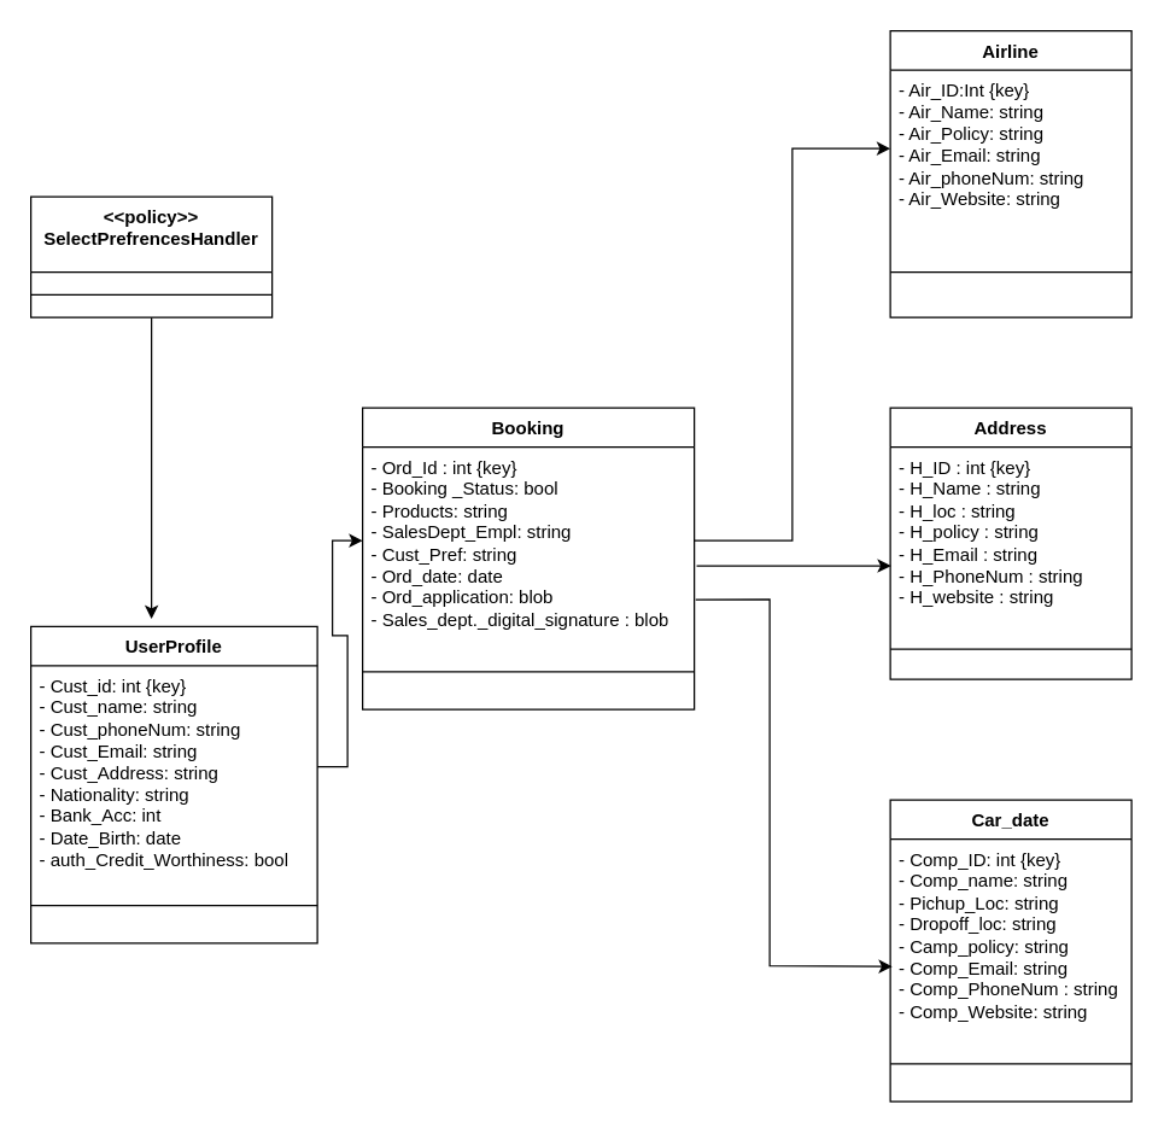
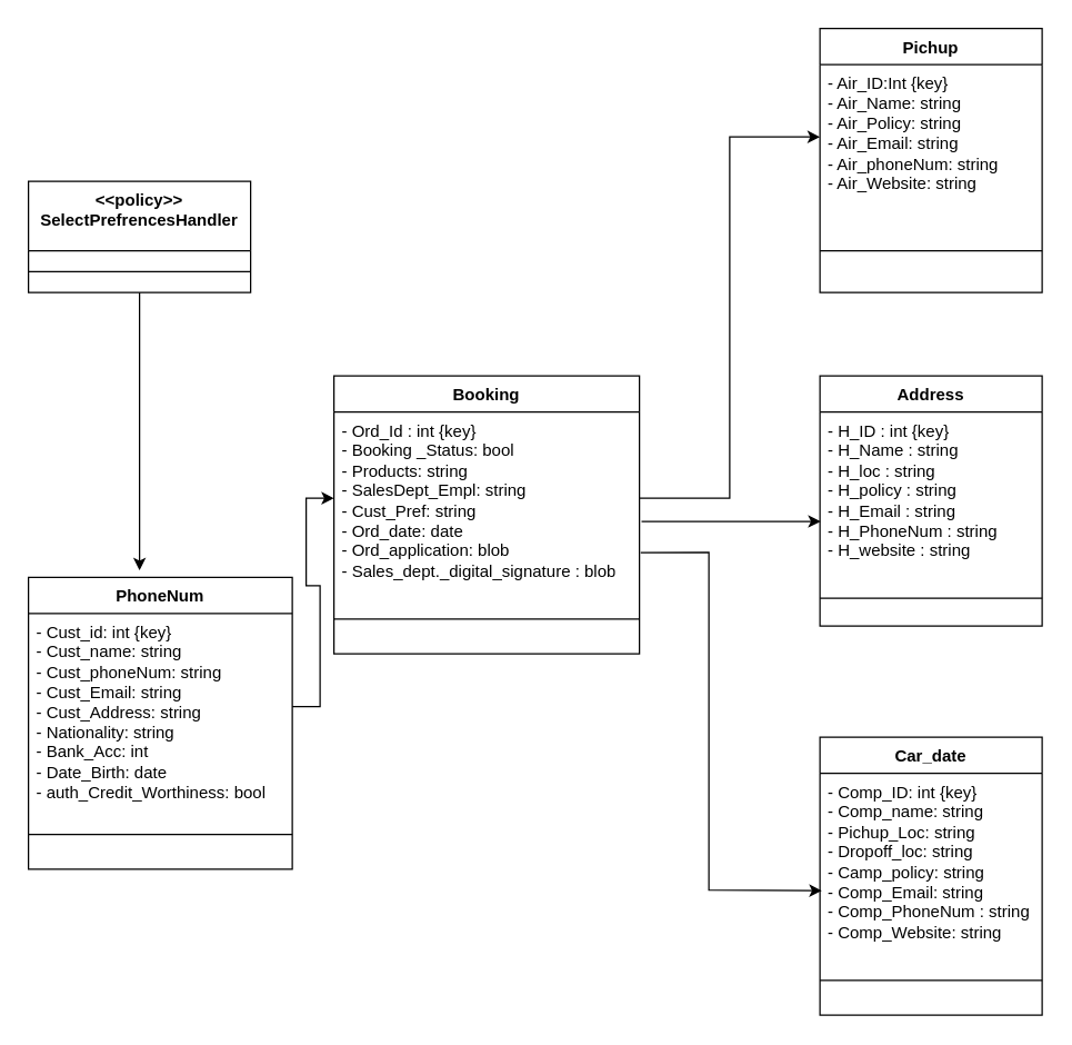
  <mxCell id="0" />
  <mxCell id="1" parent="0" />
- <mxCell id="2" value="Airline" style="swimlane;fontStyle=1;align=center;verticalAlign=top;childLayout=stackLayout;horizontal=1;startSize=26;horizontalStack=0;resizeParent=1;resizeParentMax=0;resizeLast=0;collapsible=1;marginBottom=0;whiteSpace=wrap;html=1;" vertex="1" parent="1"><mxGeometry x="590" y="20" width="160" height="190" as="geometry" /></mxCell>
+ <mxCell id="2" value="Pichup" style="swimlane;fontStyle=1;align=center;verticalAlign=top;childLayout=stackLayout;horizontal=1;startSize=26;horizontalStack=0;resizeParent=1;resizeParentMax=0;resizeLast=0;collapsible=1;marginBottom=0;whiteSpace=wrap;html=1;" vertex="1" parent="1"><mxGeometry x="590" y="20" width="160" height="190" as="geometry" /></mxCell>
  <mxCell id="3" value="&lt;span style=&quot;text-wrap-mode: nowrap;&quot;&gt;- Air_ID:Int {key}&lt;/span&gt;&lt;div style=&quot;text-wrap-mode: nowrap;&quot;&gt;- Air_Name: string&lt;/div&gt;&lt;div style=&quot;text-wrap-mode: nowrap;&quot;&gt;- Air_Policy: string&lt;/div&gt;&lt;div style=&quot;text-wrap-mode: nowrap;&quot;&gt;- Air_Email: string&lt;/div&gt;&lt;div style=&quot;text-wrap-mode: nowrap;&quot;&gt;- Air_phoneNum: string&lt;/div&gt;&lt;div style=&quot;text-wrap-mode: nowrap;&quot;&gt;- Air_Website: string&lt;/div&gt;" style="text;strokeColor=none;fillColor=none;align=left;verticalAlign=top;spacingLeft=4;spacingRight=4;overflow=hidden;rotatable=0;points=[[0,0.5],[1,0.5]];portConstraint=eastwest;whiteSpace=wrap;html=1;" vertex="1" parent="2"><mxGeometry y="26" width="160" height="104" as="geometry" /></mxCell>
  <mxCell id="4" value="" style="line;strokeWidth=1;fillColor=none;align=left;verticalAlign=middle;spacingTop=-1;spacingLeft=3;spacingRight=3;rotatable=0;labelPosition=right;points=[];portConstraint=eastwest;strokeColor=inherit;" vertex="1" parent="2"><mxGeometry y="130" width="160" height="60" as="geometry" /></mxCell>
  <mxCell id="5" value="Address" style="swimlane;fontStyle=1;align=center;verticalAlign=top;childLayout=stackLayout;horizontal=1;startSize=26;horizontalStack=0;resizeParent=1;resizeParentMax=0;resizeLast=0;collapsible=1;marginBottom=0;whiteSpace=wrap;html=1;" vertex="1" parent="1"><mxGeometry x="590" y="270" width="160" height="180" as="geometry" /></mxCell>
  <mxCell id="6" value="&lt;div style=&quot;text-wrap-mode: nowrap;&quot;&gt;- H_ID : int {key}&lt;/div&gt;&lt;div style=&quot;text-wrap-mode: nowrap;&quot;&gt;- H_Name : string&lt;/div&gt;&lt;div style=&quot;text-wrap-mode: nowrap;&quot;&gt;- H_loc : string&lt;/div&gt;&lt;div style=&quot;text-wrap-mode: nowrap;&quot;&gt;- H_policy : string&lt;/div&gt;&lt;div style=&quot;text-wrap-mode: nowrap;&quot;&gt;- H_Email : string&lt;/div&gt;&lt;div style=&quot;text-wrap-mode: nowrap;&quot;&gt;- H_PhoneNum : string&lt;/div&gt;&lt;div style=&quot;text-wrap-mode: nowrap;&quot;&gt;- H_website : string&lt;/div&gt;" style="text;strokeColor=none;fillColor=none;align=left;verticalAlign=top;spacingLeft=4;spacingRight=4;overflow=hidden;rotatable=0;points=[[0,0.5],[1,0.5]];portConstraint=eastwest;whiteSpace=wrap;html=1;" vertex="1" parent="5"><mxGeometry y="26" width="160" height="114" as="geometry" /></mxCell>
  <mxCell id="7" value="" style="line;strokeWidth=1;fillColor=none;align=left;verticalAlign=middle;spacingTop=-1;spacingLeft=3;spacingRight=3;rotatable=0;labelPosition=right;points=[];portConstraint=eastwest;strokeColor=inherit;" vertex="1" parent="5"><mxGeometry y="140" width="160" height="40" as="geometry" /></mxCell>
  <mxCell id="8" value="Car_date&lt;div&gt;&lt;br&gt;&lt;/div&gt;" style="swimlane;fontStyle=1;align=center;verticalAlign=top;childLayout=stackLayout;horizontal=1;startSize=26;horizontalStack=0;resizeParent=1;resizeParentMax=0;resizeLast=0;collapsible=1;marginBottom=0;whiteSpace=wrap;html=1;" vertex="1" parent="1"><mxGeometry x="590" y="530" width="160" height="200" as="geometry" /></mxCell>
  <mxCell id="9" value="&lt;span style=&quot;background-color: initial;&quot;&gt;-&amp;nbsp;&lt;/span&gt;&lt;span style=&quot;background-color: initial; text-wrap-mode: nowrap;&quot;&gt;Comp_ID: int {key}&lt;/span&gt;&lt;div&gt;&lt;div style=&quot;text-wrap-mode: nowrap;&quot;&gt;- Comp_name: string&lt;/div&gt;&lt;div style=&quot;text-wrap-mode: nowrap;&quot;&gt;- Pichup_Loc: string&lt;/div&gt;&lt;div style=&quot;text-wrap-mode: nowrap;&quot;&gt;- Dropoff_loc: string&lt;/div&gt;&lt;div style=&quot;text-wrap-mode: nowrap;&quot;&gt;- Camp_policy: string&lt;/div&gt;&lt;div style=&quot;text-wrap-mode: nowrap;&quot;&gt;- Comp_Email: string&lt;/div&gt;&lt;div style=&quot;text-wrap-mode: nowrap;&quot;&gt;- Comp_PhoneNum : string&lt;/div&gt;&lt;div style=&quot;text-wrap-mode: nowrap;&quot;&gt;- Comp_Website: string&lt;/div&gt;&lt;/div&gt;&lt;div&gt;&lt;br&gt;&lt;/div&gt;" style="text;strokeColor=none;fillColor=none;align=left;verticalAlign=top;spacingLeft=4;spacingRight=4;overflow=hidden;rotatable=0;points=[[0,0.5],[1,0.5]];portConstraint=eastwest;whiteSpace=wrap;html=1;" vertex="1" parent="8"><mxGeometry y="26" width="160" height="124" as="geometry" /></mxCell>
  <mxCell id="10" value="" style="line;strokeWidth=1;fillColor=none;align=left;verticalAlign=middle;spacingTop=-1;spacingLeft=3;spacingRight=3;rotatable=0;labelPosition=right;points=[];portConstraint=eastwest;strokeColor=inherit;" vertex="1" parent="8"><mxGeometry y="150" width="160" height="50" as="geometry" /></mxCell>
- <mxCell id="11" value="UserProfile" style="swimlane;fontStyle=1;align=center;verticalAlign=top;childLayout=stackLayout;horizontal=1;startSize=26;horizontalStack=0;resizeParent=1;resizeParentMax=0;resizeLast=0;collapsible=1;marginBottom=0;whiteSpace=wrap;html=1;" vertex="1" parent="1"><mxGeometry x="20" y="415" width="190" height="210" as="geometry" /></mxCell>
+ <mxCell id="11" value="PhoneNum" style="swimlane;fontStyle=1;align=center;verticalAlign=top;childLayout=stackLayout;horizontal=1;startSize=26;horizontalStack=0;resizeParent=1;resizeParentMax=0;resizeLast=0;collapsible=1;marginBottom=0;whiteSpace=wrap;html=1;" vertex="1" parent="1"><mxGeometry x="20" y="415" width="190" height="210" as="geometry" /></mxCell>
  <mxCell id="12" value="- Cust_id: int {key}&lt;div&gt;- Cust_name: string&lt;/div&gt;&lt;div&gt;- Cust_phoneNum: string&lt;/div&gt;&lt;div&gt;- Cust_Email: string&lt;/div&gt;&lt;div&gt;- Cust_Address: string&lt;/div&gt;&lt;div&gt;- Nationality: string&lt;/div&gt;&lt;div&gt;- Bank_Acc: int&lt;/div&gt;&lt;div&gt;- Date_Birth: date&lt;/div&gt;&lt;div&gt;- auth_Credit_Worthiness: bool&lt;/div&gt;&lt;div&gt;&lt;br style=&quot;text-align: center;&quot;&gt;&lt;/div&gt;" style="text;strokeColor=none;fillColor=none;align=left;verticalAlign=top;spacingLeft=4;spacingRight=4;overflow=hidden;rotatable=0;points=[[0,0.5],[1,0.5]];portConstraint=eastwest;whiteSpace=wrap;html=1;" vertex="1" parent="11"><mxGeometry y="26" width="190" height="134" as="geometry" /></mxCell>
  <mxCell id="13" value="" style="line;strokeWidth=1;fillColor=none;align=left;verticalAlign=middle;spacingTop=-1;spacingLeft=3;spacingRight=3;rotatable=0;labelPosition=right;points=[];portConstraint=eastwest;strokeColor=inherit;" vertex="1" parent="11"><mxGeometry y="160" width="190" height="50" as="geometry" /></mxCell>
  <mxCell id="14" value="Booking" style="swimlane;fontStyle=1;align=center;verticalAlign=top;childLayout=stackLayout;horizontal=1;startSize=26;horizontalStack=0;resizeParent=1;resizeParentMax=0;resizeLast=0;collapsible=1;marginBottom=0;whiteSpace=wrap;html=1;" vertex="1" parent="1"><mxGeometry x="240" y="270" width="220" height="200" as="geometry" /></mxCell>
  <mxCell id="15" value="&lt;span style=&quot;text-wrap-mode: nowrap;&quot;&gt;- Ord_Id : int {key}&lt;/span&gt;&lt;div style=&quot;text-wrap-mode: nowrap;&quot;&gt;- Booking _Status: bool&lt;/div&gt;&lt;div style=&quot;text-wrap-mode: nowrap;&quot;&gt;- Products: string&lt;/div&gt;&lt;div style=&quot;text-wrap-mode: nowrap;&quot;&gt;- SalesDept_Empl: string&lt;/div&gt;&lt;div style=&quot;text-wrap-mode: nowrap;&quot;&gt;- Cust_Pref: string&lt;/div&gt;&lt;div style=&quot;text-wrap-mode: nowrap;&quot;&gt;- Ord_date: date&lt;/div&gt;&lt;div style=&quot;text-wrap-mode: nowrap;&quot;&gt;- Ord_application: blob&lt;/div&gt;&lt;div style=&quot;text-wrap-mode: nowrap;&quot;&gt;- Sales_dept._digital_signature : blob&lt;/div&gt;" style="text;strokeColor=none;fillColor=none;align=left;verticalAlign=top;spacingLeft=4;spacingRight=4;overflow=hidden;rotatable=0;points=[[0,0.5],[1,0.5]];portConstraint=eastwest;whiteSpace=wrap;html=1;" vertex="1" parent="14"><mxGeometry y="26" width="220" height="124" as="geometry" /></mxCell>
  <mxCell id="16" value="" style="line;strokeWidth=1;fillColor=none;align=left;verticalAlign=middle;spacingTop=-1;spacingLeft=3;spacingRight=3;rotatable=0;labelPosition=right;points=[];portConstraint=eastwest;strokeColor=inherit;" vertex="1" parent="14"><mxGeometry y="150" width="220" height="50" as="geometry" /></mxCell>
  <mxCell id="17" style="edgeStyle=orthogonalEdgeStyle;rounded=0;orthogonalLoop=1;jettySize=auto;html=1;entryX=0;entryY=0.5;entryDx=0;entryDy=0;" edge="1" parent="1" source="12" target="15"><mxGeometry relative="1" as="geometry" /></mxCell>
  <mxCell id="18" style="edgeStyle=orthogonalEdgeStyle;rounded=0;orthogonalLoop=1;jettySize=auto;html=1;" edge="1" parent="1" source="19"><mxGeometry relative="1" as="geometry"><mxPoint x="100" y="410" as="targetPoint" /></mxGeometry></mxCell>
  <mxCell id="19" value="&lt;div&gt;&amp;lt;&amp;lt;policy&amp;gt;&amp;gt;&lt;/div&gt;SelectPrefrencesHandler" style="swimlane;fontStyle=1;align=center;verticalAlign=top;childLayout=stackLayout;horizontal=1;startSize=50;horizontalStack=0;resizeParent=1;resizeParentMax=0;resizeLast=0;collapsible=1;marginBottom=0;whiteSpace=wrap;html=1;" vertex="1" parent="1"><mxGeometry x="20" y="130" width="160" height="80" as="geometry" /></mxCell>
  <mxCell id="20" value="" style="line;strokeWidth=1;fillColor=none;align=left;verticalAlign=middle;spacingTop=-1;spacingLeft=3;spacingRight=3;rotatable=0;labelPosition=right;points=[];portConstraint=eastwest;strokeColor=inherit;" vertex="1" parent="19"><mxGeometry y="50" width="160" height="30" as="geometry" /></mxCell>
  <mxCell id="21" style="edgeStyle=orthogonalEdgeStyle;rounded=0;orthogonalLoop=1;jettySize=auto;html=1;entryX=0;entryY=0.5;entryDx=0;entryDy=0;" edge="1" parent="1" source="15" target="3"><mxGeometry relative="1" as="geometry" /></mxCell>
  <mxCell id="22" value="" style="endArrow=classic;html=1;rounded=0;exitX=1.004;exitY=0.816;exitDx=0;exitDy=0;exitPerimeter=0;entryX=0.008;entryY=0.681;entryDx=0;entryDy=0;entryPerimeter=0;" edge="1" parent="1" source="15" target="9"><mxGeometry width="50" height="50" relative="1" as="geometry"><mxPoint x="560" y="505" as="sourcePoint" /><mxPoint x="510" y="730" as="targetPoint" /><Array as="points"><mxPoint x="510" y="397" /><mxPoint x="510" y="640" /></Array></mxGeometry></mxCell>
  <mxCell id="23" value="" style="endArrow=classic;html=1;rounded=0;exitX=1.007;exitY=0.635;exitDx=0;exitDy=0;exitPerimeter=0;entryX=0.003;entryY=0.691;entryDx=0;entryDy=0;entryPerimeter=0;" edge="1" parent="1" source="15" target="6"><mxGeometry width="50" height="50" relative="1" as="geometry"><mxPoint x="380" y="480" as="sourcePoint" /><mxPoint x="430" y="430" as="targetPoint" /></mxGeometry></mxCell>
